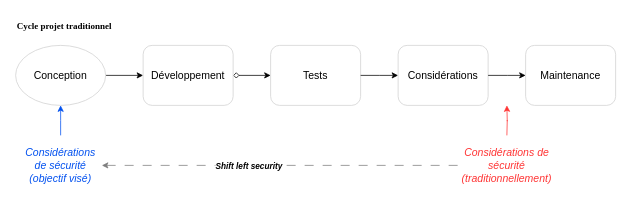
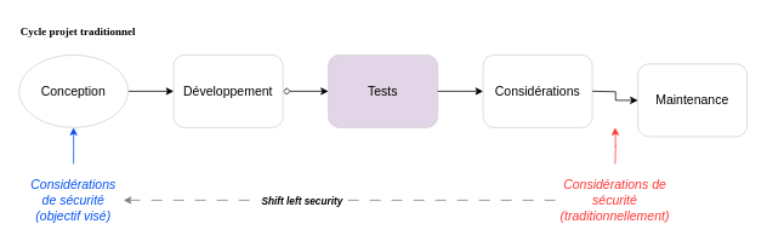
  <mxCell id="0" />
  <mxCell id="1" parent="0" />
  <mxCell id="2" style="edgeStyle=orthogonalEdgeStyle;rounded=0;orthogonalLoop=1;jettySize=auto;html=1;exitX=0;exitY=0.5;exitDx=0;exitDy=0;entryX=1;entryY=0.5;entryDx=0;entryDy=0;startArrow=classic;startFill=1;endArrow=diamond;endFill=0;" parent="1" source="3" target="5" edge="1"><mxGeometry relative="1" as="geometry" /></mxCell>
- <mxCell id="3" value="&lt;font style=&quot;font-size: 14px;&quot;&gt;Tests&lt;/font&gt;" style="rounded=1;whiteSpace=wrap;html=1;strokeColor=#D1D1D1;" parent="1" vertex="1"><mxGeometry x="360" y="60" width="120" height="80" as="geometry" /></mxCell>
+ <mxCell id="3" value="&lt;font style=&quot;font-size: 14px;&quot;&gt;Tests&lt;/font&gt;" style="rounded=1;whiteSpace=wrap;html=1;strokeColor=#D1D1D1;fillColor=#e1d5e7;" parent="1" vertex="1"><mxGeometry x="360" y="60" width="120" height="80" as="geometry" /></mxCell>
  <mxCell id="4" style="edgeStyle=orthogonalEdgeStyle;rounded=0;orthogonalLoop=1;jettySize=auto;html=1;exitX=0;exitY=0.5;exitDx=0;exitDy=0;startArrow=classic;startFill=1;endArrow=none;endFill=0;" parent="1" source="5" target="6" edge="1"><mxGeometry relative="1" as="geometry" /></mxCell>
  <mxCell id="5" value="&lt;font style=&quot;font-size: 14px;&quot;&gt;Développement&lt;/font&gt;" style="rounded=1;whiteSpace=wrap;html=1;strokeColor=#D1D1D1;" parent="1" vertex="1"><mxGeometry x="190" y="60" width="120" height="80" as="geometry" /></mxCell>
  <mxCell id="6" value="&lt;font style=&quot;font-size: 14px;&quot;&gt;Conception&lt;/font&gt;" style="ellipse;whiteSpace=wrap;html=1;strokeColor=#D1D1D1;" parent="1" vertex="1"><mxGeometry x="20" y="60" width="120" height="80" as="geometry" /></mxCell>
  <mxCell id="7" style="edgeStyle=orthogonalEdgeStyle;rounded=0;orthogonalLoop=1;jettySize=auto;html=1;exitX=1;exitY=0.5;exitDx=0;exitDy=0;entryX=0;entryY=0.5;entryDx=0;entryDy=0;startArrow=classic;startFill=1;endArrow=none;endFill=0;dashed=1;dashPattern=12 12;strokeColor=#7D7D7D;" edge="1" parent="1" source="9" target="16"><mxGeometry relative="1" as="geometry" /></mxCell>
  <mxCell id="8" value="&lt;p style=&quot;line-height: 140%;&quot;&gt;&lt;i&gt;&lt;b&gt;Shift left security&lt;/b&gt;&lt;/i&gt;&lt;/p&gt;" style="edgeLabel;html=1;align=center;verticalAlign=middle;resizable=0;points=[];" vertex="1" connectable="0" parent="7"><mxGeometry x="-0.047" y="1" relative="1" as="geometry"><mxPoint x="-31" y="1" as="offset" /></mxGeometry></mxCell>
  <mxCell id="9" value="&lt;i&gt;&lt;font color=&quot;#0050ef&quot;&gt;Considérations de sécurité&lt;br&gt;(objectif visé)&lt;/font&gt;&lt;br&gt;&lt;/i&gt;" style="text;html=1;strokeColor=none;fillColor=none;align=center;verticalAlign=middle;whiteSpace=wrap;rounded=0;fontSize=14;" parent="1" vertex="1"><mxGeometry x="25" y="190" width="110" height="60" as="geometry" /></mxCell>
  <mxCell id="10" style="edgeStyle=orthogonalEdgeStyle;rounded=0;orthogonalLoop=1;jettySize=auto;html=1;exitX=0;exitY=0.5;exitDx=0;exitDy=0;entryX=1;entryY=0.5;entryDx=0;entryDy=0;startArrow=classic;startFill=1;endArrow=none;endFill=0;" parent="1" source="11" edge="1"><mxGeometry relative="1" as="geometry"><mxPoint x="480" y="100" as="targetPoint" /></mxGeometry></mxCell>
  <mxCell id="11" value="&lt;font style=&quot;font-size: 14px;&quot;&gt;Considérations&lt;/font&gt;" style="rounded=1;whiteSpace=wrap;html=1;strokeColor=#D1D1D1;" parent="1" vertex="1"><mxGeometry x="530" y="60" width="120" height="80" as="geometry" /></mxCell>
  <mxCell id="12" style="edgeStyle=orthogonalEdgeStyle;rounded=0;orthogonalLoop=1;jettySize=auto;html=1;exitX=0;exitY=0.5;exitDx=0;exitDy=0;entryX=1;entryY=0.5;entryDx=0;entryDy=0;startArrow=classic;startFill=1;endArrow=none;endFill=0;" parent="1" source="13" edge="1"><mxGeometry relative="1" as="geometry"><mxPoint x="650" y="100" as="targetPoint" /></mxGeometry></mxCell>
- <mxCell id="13" value="&lt;font style=&quot;font-size: 14px;&quot;&gt;Maintenance&lt;/font&gt;" style="rounded=1;whiteSpace=wrap;html=1;strokeColor=#D1D1D1;" parent="1" vertex="1"><mxGeometry x="700" y="60" width="120" height="80" as="geometry" /></mxCell>
+ <mxCell id="13" value="&lt;font style=&quot;font-size: 14px;&quot;&gt;Maintenance&lt;/font&gt;" style="rounded=1;whiteSpace=wrap;html=1;strokeColor=#D1D1D1;" parent="1" vertex="1"><mxGeometry x="700" y="70" width="120" height="80" as="geometry" /></mxCell>
  <mxCell id="14" value="&lt;b&gt;&lt;font face=&quot;Tahoma&quot;&gt;Cycle projet traditionnel&lt;/font&gt;&lt;/b&gt;" style="text;html=1;strokeColor=none;fillColor=none;align=left;verticalAlign=middle;whiteSpace=wrap;rounded=0;" parent="1" vertex="1"><mxGeometry x="20" y="20" width="400" height="30" as="geometry" /></mxCell>
  <mxCell id="15" style="edgeStyle=orthogonalEdgeStyle;rounded=0;orthogonalLoop=1;jettySize=auto;html=1;exitX=0.5;exitY=1;exitDx=0;exitDy=0;startArrow=classic;startFill=1;endArrow=none;endFill=0;strokeColor=#0050EF;" parent="1" source="6" edge="1"><mxGeometry relative="1" as="geometry"><mxPoint x="100" y="190" as="sourcePoint" /><mxPoint x="80" y="180" as="targetPoint" /></mxGeometry></mxCell>
  <mxCell id="16" value="&lt;i&gt;&lt;font color=&quot;#ff3333&quot;&gt;Considérations de sécurité&lt;br&gt;(traditionnellement)&lt;/font&gt;&lt;br&gt;&lt;/i&gt;" style="text;html=1;strokeColor=none;fillColor=none;align=center;verticalAlign=middle;whiteSpace=wrap;rounded=0;fontSize=14;" parent="1" vertex="1"><mxGeometry x="610" y="190" width="130" height="60" as="geometry" /></mxCell>
  <mxCell id="17" style="edgeStyle=orthogonalEdgeStyle;rounded=0;orthogonalLoop=1;jettySize=auto;html=1;exitX=0.5;exitY=1;exitDx=0;exitDy=0;startArrow=classic;startFill=1;endArrow=none;endFill=0;strokeColor=#FF3333;fontColor=#FF3333;" parent="1" edge="1"><mxGeometry relative="1" as="geometry"><mxPoint x="675" y="140" as="sourcePoint" /><mxPoint x="675" y="180" as="targetPoint" /></mxGeometry></mxCell>
